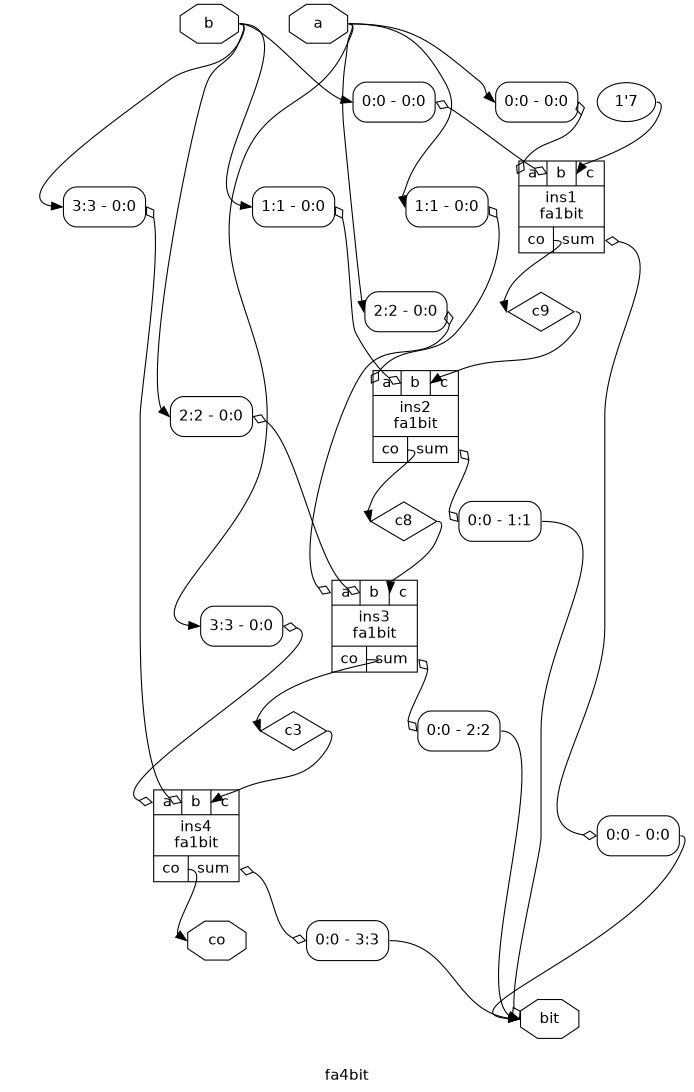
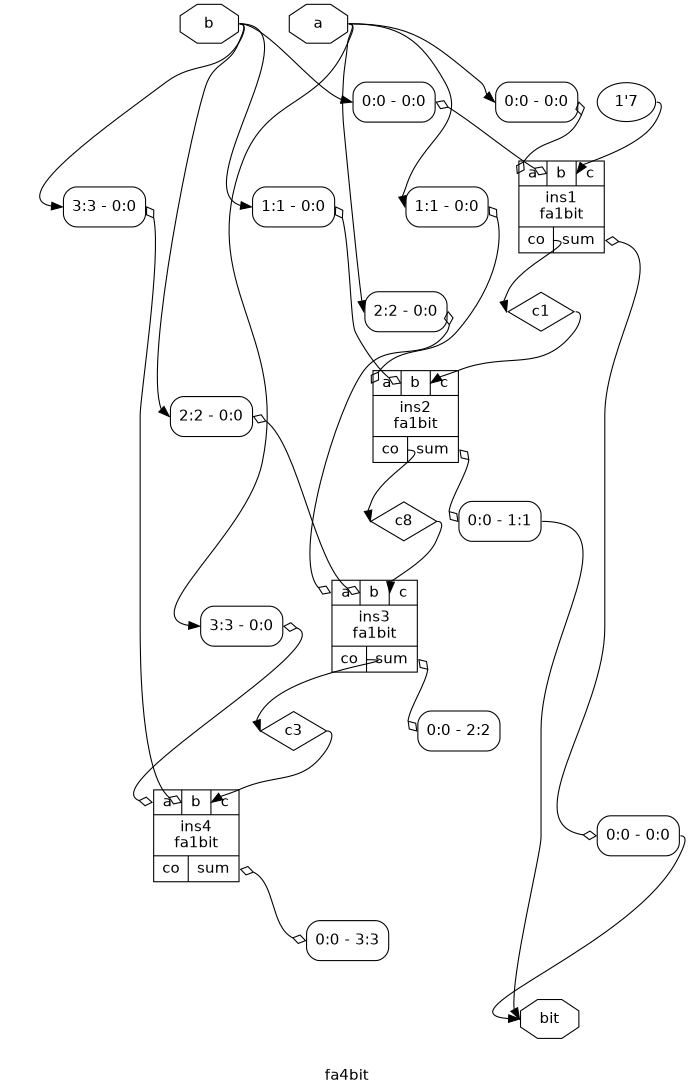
  digraph {
    fontname="DejaVu Sans"
    label=fa4bit
    rankdir=TB
    remincross=true
    node [color=black fontcolor=black fontname="DejaVu Sans" shape=record]
    edge [color=black fontcolor=black fontname="DejaVu Sans" headport=w tailport=e]
    n1 [label=c3 shape=diamond]
    n2 [label="{{<p7> a|<p6> b|<p8> c}|ins4\nfa1bit|{<p4> co|<p5> sum}}" color="" fontcolor=""]
-   n3 [label=co shape=octagon]
    n4 [label="<s0> 0:0 - 3:3 " style=rounded]
    n5 [label=c8 shape=diamond]
    n6 [label="{{<p7> a|<p6> b|<p8> c}|ins3\nfa1bit|{<p4> co|<p5> sum}}" color="" fontcolor=""]
    n7 [label="<s0> 0:0 - 2:2 " style=rounded]
-   n8 [label=c9 shape=diamond]
+   n8 [label=c1 shape=diamond]
    n9 [label="{{<p7> a|<p6> b|<p8> c}|ins2\nfa1bit|{<p4> co|<p5> sum}}" color="" fontcolor=""]
    n10 [label="<s0> 0:0 - 1:1 " style=rounded]
    n11 [label=bit shape=octagon]
    n12 [label=b shape=octagon]
    n13 [label="<s0> 3:3 - 0:0 " style=rounded]
    n14 [label="<s0> 2:2 - 0:0 " style=rounded]
    n15 [label="<s0> 1:1 - 0:0 " style=rounded]
    n16 [label="<s0> 0:0 - 0:0 " style=rounded]
    n17 [label="{{<p7> a|<p6> b|<p8> c}|ins1\nfa1bit|{<p4> co|<p5> sum}}" color="" fontcolor=""]
    n18 [label=a shape=octagon]
    n19 [label="<s0> 3:3 - 0:0 " style=rounded]
    n20 [label="<s0> 2:2 - 0:0 " style=rounded]
    n21 [label="<s0> 1:1 - 0:0 " style=rounded]
    n22 [label="<s0> 0:0 - 0:0 " style=rounded]
    n23 [label="1'7" color="" fontcolor="" shape=""]
    n24 [label="<s0> 0:0 - 0:0 " style=rounded]
    n1 -> n2 [headport="p8:w"]
-   n2 -> n3 [tailport="p4:e"]
    n2 -> n4 [arrowhead=odiamond arrowtail=odiamond dir=both tailport="p5:e"]
-   n4 -> n11 [tailport="s0:e"]
    n5 -> n6 [headport="p8:w"]
    n6 -> n1 [tailport="p4:e"]
    n6 -> n7 [arrowhead=odiamond arrowtail=odiamond dir=both tailport="p5:e"]
-   n7 -> n11 [tailport="s0:e"]
    n8 -> n9 [headport="p8:w"]
    n9 -> n5 [tailport="p4:e"]
    n9 -> n10 [arrowhead=odiamond arrowtail=odiamond dir=both tailport="p5:e"]
-   n10 -> n11 [tailport="s0:e" arrowhead=odiamond]
+   n10 -> n11 [tailport="s0:e"]
    n12 -> n13 [headport="s0:w"]
    n12 -> n14 [headport="s0:w"]
    n12 -> n15 [headport="s0:w"]
    n12 -> n16 [headport="s0:w"]
    n13 -> n2 [arrowhead=odiamond arrowtail=odiamond dir=both headport="p6:w"]
    n14 -> n6 [arrowhead=odiamond arrowtail=odiamond dir=both headport="p6:w"]
    n15 -> n9 [arrowhead=odiamond arrowtail=odiamond dir=both headport="p6:w"]
    n16 -> n17 [arrowhead=odiamond arrowtail=odiamond dir=both headport="p6:w"]
    n17 -> n8 [tailport="p4:e"]
    n17 -> n24 [arrowhead=odiamond arrowtail=odiamond dir=both tailport="p5:e"]
    n18 -> n19 [headport="s0:w"]
    n18 -> n20 [headport="s0:w"]
    n18 -> n21 [headport="s0:w"]
    n18 -> n22 [headport="s0:w"]
    n19 -> n2 [arrowhead=odiamond arrowtail=odiamond dir=both headport="p7:w"]
    n20 -> n6 [arrowhead=odiamond arrowtail=odiamond dir=both headport="p7:w"]
    n21 -> n9 [arrowhead=odiamond arrowtail=odiamond dir=both headport="p7:w"]
    n22 -> n17 [arrowhead=odiamond arrowtail=odiamond dir=both headport="p7:w"]
    n23 -> n17 [headport="p8:w"]
    n24 -> n11 [tailport="s0:e"]
  }
